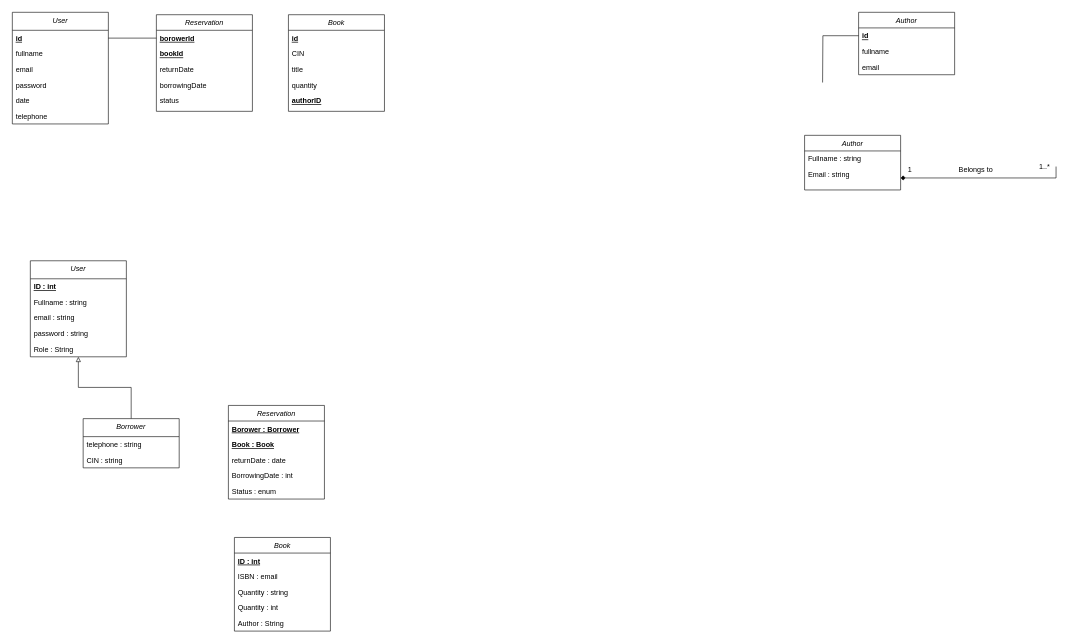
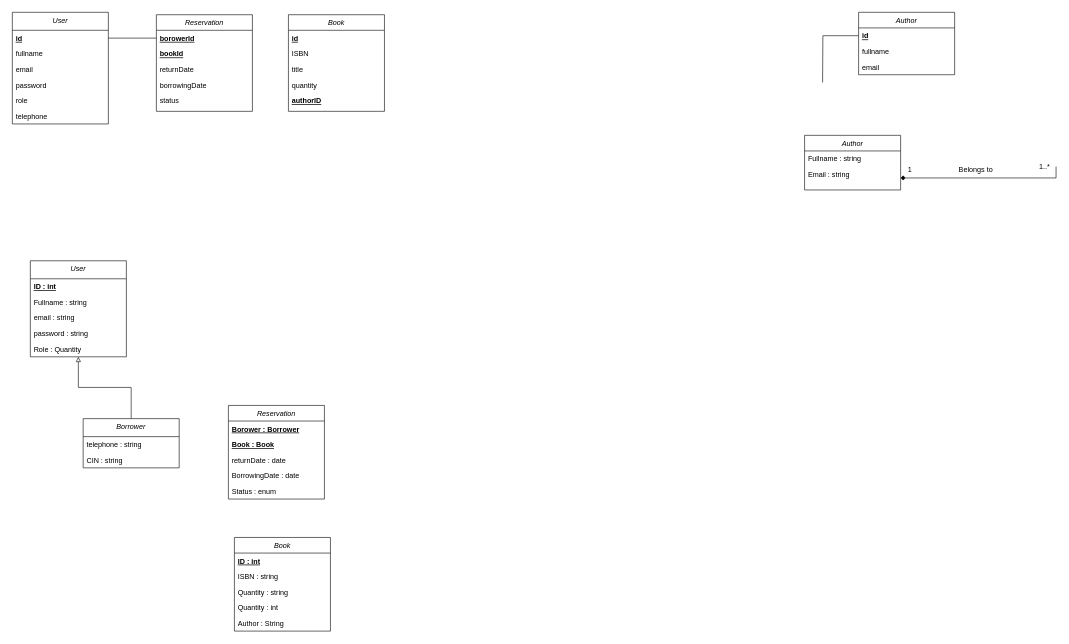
  <mxCell id="0" />
  <mxCell id="1" parent="0" />
  <mxCell id="2" style="edgeStyle=orthogonalEdgeStyle;rounded=0;orthogonalLoop=1;jettySize=auto;html=1;entryX=0.5;entryY=1;entryDx=0;entryDy=0;endArrow=block;endFill=0;" parent="1" source="3" target="43" edge="1"><mxGeometry relative="1" as="geometry"><Array as="points"><mxPoint x="218" y="645" /><mxPoint x="130" y="645" /></Array></mxGeometry></mxCell>
  <mxCell id="3" value="Borrower" style="swimlane;fontStyle=2;align=center;verticalAlign=top;childLayout=stackLayout;horizontal=1;startSize=30;horizontalStack=0;resizeParent=1;resizeLast=0;collapsible=1;marginBottom=0;rounded=0;shadow=0;strokeWidth=1;" parent="1" vertex="1"><mxGeometry x="138" y="697" width="160" height="82" as="geometry"><mxRectangle x="230" y="140" width="160" height="26" as="alternateBounds" /></mxGeometry></mxCell>
  <mxCell id="4" value="telephone : string" style="text;align=left;verticalAlign=top;spacingLeft=4;spacingRight=4;overflow=hidden;rotatable=0;points=[[0,0.5],[1,0.5]];portConstraint=eastwest;rounded=0;shadow=0;html=0;" parent="3" vertex="1"><mxGeometry y="30" width="160" height="26" as="geometry" /></mxCell>
  <mxCell id="5" value="CIN : string" style="text;align=left;verticalAlign=top;spacingLeft=4;spacingRight=4;overflow=hidden;rotatable=0;points=[[0,0.5],[1,0.5]];portConstraint=eastwest;rounded=0;shadow=0;html=0;" vertex="1" parent="3"><mxGeometry y="56" width="160" height="26" as="geometry" /></mxCell>
  <mxCell id="6" value="Book" style="swimlane;fontStyle=2;align=center;verticalAlign=top;childLayout=stackLayout;horizontal=1;startSize=26;horizontalStack=0;resizeParent=1;resizeLast=0;collapsible=1;marginBottom=0;rounded=0;shadow=0;strokeWidth=1;" parent="1" vertex="1"><mxGeometry x="390" y="895" width="160" height="156" as="geometry"><mxRectangle x="550" y="140" width="160" height="26" as="alternateBounds" /></mxGeometry></mxCell>
  <mxCell id="7" value="ID : int" style="text;align=left;verticalAlign=top;spacingLeft=4;spacingRight=4;overflow=hidden;rotatable=0;points=[[0,0.5],[1,0.5]];portConstraint=eastwest;fontStyle=5" parent="6" vertex="1"><mxGeometry y="26" width="160" height="26" as="geometry" /></mxCell>
- <mxCell id="8" value="ISBN : email" style="text;align=left;verticalAlign=top;spacingLeft=4;spacingRight=4;overflow=hidden;rotatable=0;points=[[0,0.5],[1,0.5]];portConstraint=eastwest;" parent="6" vertex="1"><mxGeometry y="52" width="160" height="26" as="geometry" /></mxCell>
+ <mxCell id="8" value="ISBN : string" style="text;align=left;verticalAlign=top;spacingLeft=4;spacingRight=4;overflow=hidden;rotatable=0;points=[[0,0.5],[1,0.5]];portConstraint=eastwest;" parent="6" vertex="1"><mxGeometry y="52" width="160" height="26" as="geometry" /></mxCell>
  <mxCell id="9" value="Quantity : string" style="text;align=left;verticalAlign=top;spacingLeft=4;spacingRight=4;overflow=hidden;rotatable=0;points=[[0,0.5],[1,0.5]];portConstraint=eastwest;rounded=0;shadow=0;html=0;" parent="6" vertex="1"><mxGeometry y="78" width="160" height="26" as="geometry" /></mxCell>
  <mxCell id="10" value="Quantity : int" style="text;align=left;verticalAlign=top;spacingLeft=4;spacingRight=4;overflow=hidden;rotatable=0;points=[[0,0.5],[1,0.5]];portConstraint=eastwest;rounded=0;shadow=0;html=0;" parent="6" vertex="1"><mxGeometry y="104" width="160" height="26" as="geometry" /></mxCell>
  <mxCell id="11" value="Author : String" style="text;align=left;verticalAlign=top;spacingLeft=4;spacingRight=4;overflow=hidden;rotatable=0;points=[[0,0.5],[1,0.5]];portConstraint=eastwest;rounded=0;shadow=0;html=0;" vertex="1" parent="6"><mxGeometry y="130" width="160" height="26" as="geometry" /></mxCell>
  <mxCell id="12" value="Author" style="swimlane;fontStyle=2;align=center;verticalAlign=top;childLayout=stackLayout;horizontal=1;startSize=26;horizontalStack=0;resizeParent=1;resizeLast=0;collapsible=1;marginBottom=0;rounded=0;shadow=0;strokeWidth=1;" parent="1" vertex="1"><mxGeometry x="1340" y="225" width="160" height="91" as="geometry"><mxRectangle x="550" y="140" width="160" height="26" as="alternateBounds" /></mxGeometry></mxCell>
  <mxCell id="13" value="Fullname : string" style="text;align=left;verticalAlign=top;spacingLeft=4;spacingRight=4;overflow=hidden;rotatable=0;points=[[0,0.5],[1,0.5]];portConstraint=eastwest;" parent="12" vertex="1"><mxGeometry y="26" width="160" height="26" as="geometry" /></mxCell>
  <mxCell id="14" value="Email : string" style="text;align=left;verticalAlign=top;spacingLeft=4;spacingRight=4;overflow=hidden;rotatable=0;points=[[0,0.5],[1,0.5]];portConstraint=eastwest;" parent="12" vertex="1"><mxGeometry y="52" width="160" height="26" as="geometry" /></mxCell>
  <mxCell id="15" value="" style="endArrow=diamond;shadow=0;strokeWidth=1;rounded=0;endFill=1;edgeStyle=elbowEdgeStyle;elbow=vertical;exitX=0;exitY=0.5;exitDx=0;exitDy=0;" parent="1" target="14" edge="1"><mxGeometry x="0.5" y="41" relative="1" as="geometry"><mxPoint x="1759" y="277" as="sourcePoint" /><mxPoint x="1559" y="274" as="targetPoint" /><mxPoint x="-40" y="32" as="offset" /><Array as="points"><mxPoint x="1649" y="296" /></Array></mxGeometry></mxCell>
  <mxCell id="16" value="1..*" style="resizable=0;align=left;verticalAlign=bottom;labelBackgroundColor=none;fontSize=12;" parent="15" connectable="0" vertex="1"><mxGeometry x="-1" relative="1" as="geometry"><mxPoint x="-30" y="9" as="offset" /></mxGeometry></mxCell>
  <mxCell id="17" value="1" style="resizable=0;align=right;verticalAlign=bottom;labelBackgroundColor=none;fontSize=12;" parent="15" connectable="0" vertex="1"><mxGeometry x="1" relative="1" as="geometry"><mxPoint x="20" y="-5" as="offset" /></mxGeometry></mxCell>
  <mxCell id="18" value="Belongs to" style="text;html=1;resizable=0;points=[];;align=center;verticalAlign=middle;labelBackgroundColor=none;rounded=0;shadow=0;strokeWidth=1;fontSize=12;" parent="15" vertex="1" connectable="0"><mxGeometry x="0.5" y="49" relative="1" as="geometry"><mxPoint x="55" y="-64" as="offset" /></mxGeometry></mxCell>
  <mxCell id="19" value="Book" style="swimlane;fontStyle=2;align=center;verticalAlign=top;childLayout=stackLayout;horizontal=1;startSize=26;horizontalStack=0;resizeParent=1;resizeLast=0;collapsible=1;marginBottom=0;rounded=0;shadow=0;strokeWidth=1;" parent="1" vertex="1"><mxGeometry x="480" y="24" width="160" height="161" as="geometry"><mxRectangle x="550" y="140" width="160" height="26" as="alternateBounds" /></mxGeometry></mxCell>
  <mxCell id="20" value="id" style="text;align=left;verticalAlign=top;spacingLeft=4;spacingRight=4;overflow=hidden;rotatable=0;points=[[0,0.5],[1,0.5]];portConstraint=eastwest;fontStyle=5" parent="19" vertex="1"><mxGeometry y="26" width="160" height="26" as="geometry" /></mxCell>
- <mxCell id="21" value="CIN" style="text;align=left;verticalAlign=top;spacingLeft=4;spacingRight=4;overflow=hidden;rotatable=0;points=[[0,0.5],[1,0.5]];portConstraint=eastwest;" parent="19" vertex="1"><mxGeometry y="52" width="160" height="26" as="geometry" /></mxCell>
+ <mxCell id="21" value="ISBN" style="text;align=left;verticalAlign=top;spacingLeft=4;spacingRight=4;overflow=hidden;rotatable=0;points=[[0,0.5],[1,0.5]];portConstraint=eastwest;" parent="19" vertex="1"><mxGeometry y="52" width="160" height="26" as="geometry" /></mxCell>
  <mxCell id="22" value="title" style="text;align=left;verticalAlign=top;spacingLeft=4;spacingRight=4;overflow=hidden;rotatable=0;points=[[0,0.5],[1,0.5]];portConstraint=eastwest;rounded=0;shadow=0;html=0;" parent="19" vertex="1"><mxGeometry y="78" width="160" height="26" as="geometry" /></mxCell>
  <mxCell id="23" value="quantity" style="text;align=left;verticalAlign=top;spacingLeft=4;spacingRight=4;overflow=hidden;rotatable=0;points=[[0,0.5],[1,0.5]];portConstraint=eastwest;rounded=0;shadow=0;html=0;" parent="19" vertex="1"><mxGeometry y="104" width="160" height="26" as="geometry" /></mxCell>
  <mxCell id="24" value="authorID" style="text;align=left;verticalAlign=top;spacingLeft=4;spacingRight=4;overflow=hidden;rotatable=0;points=[[0,0.5],[1,0.5]];portConstraint=eastwest;fontStyle=5" parent="19" vertex="1"><mxGeometry y="130" width="160" height="26" as="geometry" /></mxCell>
  <mxCell id="25" value="Author" style="swimlane;fontStyle=2;align=center;verticalAlign=top;childLayout=stackLayout;horizontal=1;startSize=26;horizontalStack=0;resizeParent=1;resizeLast=0;collapsible=1;marginBottom=0;rounded=0;shadow=0;strokeWidth=1;" parent="1" vertex="1"><mxGeometry x="1430" y="20" width="160" height="104" as="geometry"><mxRectangle x="550" y="140" width="160" height="26" as="alternateBounds" /></mxGeometry></mxCell>
  <mxCell id="26" value="id" style="text;align=left;verticalAlign=top;spacingLeft=4;spacingRight=4;overflow=hidden;rotatable=0;points=[[0,0.5],[1,0.5]];portConstraint=eastwest;fontStyle=5" parent="25" vertex="1"><mxGeometry y="26" width="160" height="26" as="geometry" /></mxCell>
  <mxCell id="27" value="fullname" style="text;align=left;verticalAlign=top;spacingLeft=4;spacingRight=4;overflow=hidden;rotatable=0;points=[[0,0.5],[1,0.5]];portConstraint=eastwest;" parent="25" vertex="1"><mxGeometry y="52" width="160" height="26" as="geometry" /></mxCell>
  <mxCell id="28" value="email" style="text;align=left;verticalAlign=top;spacingLeft=4;spacingRight=4;overflow=hidden;rotatable=0;points=[[0,0.5],[1,0.5]];portConstraint=eastwest;" parent="25" vertex="1"><mxGeometry y="78" width="160" height="26" as="geometry" /></mxCell>
  <mxCell id="29" value="Reservation" style="swimlane;fontStyle=2;align=center;verticalAlign=top;childLayout=stackLayout;horizontal=1;startSize=26;horizontalStack=0;resizeParent=1;resizeLast=0;collapsible=1;marginBottom=0;rounded=0;shadow=0;strokeWidth=1;" parent="1" vertex="1"><mxGeometry x="260" y="24" width="160" height="161" as="geometry"><mxRectangle x="550" y="140" width="160" height="26" as="alternateBounds" /></mxGeometry></mxCell>
  <mxCell id="30" value="borowerId" style="text;align=left;verticalAlign=top;spacingLeft=4;spacingRight=4;overflow=hidden;rotatable=0;points=[[0,0.5],[1,0.5]];portConstraint=eastwest;fontStyle=5" parent="29" vertex="1"><mxGeometry y="26" width="160" height="26" as="geometry" /></mxCell>
  <mxCell id="31" value="bookId" style="text;align=left;verticalAlign=top;spacingLeft=4;spacingRight=4;overflow=hidden;rotatable=0;points=[[0,0.5],[1,0.5]];portConstraint=eastwest;rounded=0;shadow=0;html=0;fontStyle=5" parent="29" vertex="1"><mxGeometry y="52" width="160" height="26" as="geometry" /></mxCell>
  <mxCell id="32" value="returnDate" style="text;align=left;verticalAlign=top;spacingLeft=4;spacingRight=4;overflow=hidden;rotatable=0;points=[[0,0.5],[1,0.5]];portConstraint=eastwest;rounded=0;shadow=0;html=0;" parent="29" vertex="1"><mxGeometry y="78" width="160" height="26" as="geometry" /></mxCell>
  <mxCell id="33" value="borrowingDate" style="text;align=left;verticalAlign=top;spacingLeft=4;spacingRight=4;overflow=hidden;rotatable=0;points=[[0,0.5],[1,0.5]];portConstraint=eastwest;rounded=0;shadow=0;html=0;" parent="29" vertex="1"><mxGeometry y="104" width="160" height="26" as="geometry" /></mxCell>
  <mxCell id="34" value="status" style="text;align=left;verticalAlign=top;spacingLeft=4;spacingRight=4;overflow=hidden;rotatable=0;points=[[0,0.5],[1,0.5]];portConstraint=eastwest;rounded=0;shadow=0;html=0;" parent="29" vertex="1"><mxGeometry y="130" width="160" height="26" as="geometry" /></mxCell>
  <mxCell id="35" style="edgeStyle=orthogonalEdgeStyle;rounded=0;orthogonalLoop=1;jettySize=auto;html=1;exitX=0;exitY=0.5;exitDx=0;exitDy=0;endArrow=none;endFill=0;entryX=1;entryY=0.5;entryDx=0;entryDy=0;" parent="1" source="30" target="50" edge="1"><mxGeometry relative="1" as="geometry"><Array as="points" /><mxPoint x="190" y="63" as="targetPoint" /></mxGeometry></mxCell>
  <mxCell id="36" style="edgeStyle=orthogonalEdgeStyle;rounded=0;orthogonalLoop=1;jettySize=auto;html=1;exitX=0;exitY=0.5;exitDx=0;exitDy=0;entryX=1;entryY=0.5;entryDx=0;entryDy=0;endArrow=none;endFill=0;" parent="1" source="26" edge="1"><mxGeometry relative="1" as="geometry"><mxPoint x="1370" y="137" as="targetPoint" /></mxGeometry></mxCell>
  <mxCell id="37" value="Reservation" style="swimlane;fontStyle=2;align=center;verticalAlign=top;childLayout=stackLayout;horizontal=1;startSize=26;horizontalStack=0;resizeParent=1;resizeLast=0;collapsible=1;marginBottom=0;rounded=0;shadow=0;strokeWidth=1;" parent="1" vertex="1"><mxGeometry x="380" y="675" width="160" height="156" as="geometry"><mxRectangle x="550" y="140" width="160" height="26" as="alternateBounds" /></mxGeometry></mxCell>
  <mxCell id="38" value="Borower : Borrower" style="text;align=left;verticalAlign=top;spacingLeft=4;spacingRight=4;overflow=hidden;rotatable=0;points=[[0,0.5],[1,0.5]];portConstraint=eastwest;fontStyle=5" parent="37" vertex="1"><mxGeometry y="26" width="160" height="26" as="geometry" /></mxCell>
  <mxCell id="39" value="Book : Book" style="text;align=left;verticalAlign=top;spacingLeft=4;spacingRight=4;overflow=hidden;rotatable=0;points=[[0,0.5],[1,0.5]];portConstraint=eastwest;rounded=0;shadow=0;html=0;fontStyle=5" parent="37" vertex="1"><mxGeometry y="52" width="160" height="26" as="geometry" /></mxCell>
  <mxCell id="40" value="returnDate : date" style="text;align=left;verticalAlign=top;spacingLeft=4;spacingRight=4;overflow=hidden;rotatable=0;points=[[0,0.5],[1,0.5]];portConstraint=eastwest;rounded=0;shadow=0;html=0;" parent="37" vertex="1"><mxGeometry y="78" width="160" height="26" as="geometry" /></mxCell>
- <mxCell id="41" value="BorrowingDate : int" style="text;align=left;verticalAlign=top;spacingLeft=4;spacingRight=4;overflow=hidden;rotatable=0;points=[[0,0.5],[1,0.5]];portConstraint=eastwest;rounded=0;shadow=0;html=0;" parent="37" vertex="1"><mxGeometry y="104" width="160" height="26" as="geometry" /></mxCell>
+ <mxCell id="41" value="BorrowingDate : date" style="text;align=left;verticalAlign=top;spacingLeft=4;spacingRight=4;overflow=hidden;rotatable=0;points=[[0,0.5],[1,0.5]];portConstraint=eastwest;rounded=0;shadow=0;html=0;" parent="37" vertex="1"><mxGeometry y="104" width="160" height="26" as="geometry" /></mxCell>
  <mxCell id="42" value="Status : enum" style="text;align=left;verticalAlign=top;spacingLeft=4;spacingRight=4;overflow=hidden;rotatable=0;points=[[0,0.5],[1,0.5]];portConstraint=eastwest;rounded=0;shadow=0;html=0;" parent="37" vertex="1"><mxGeometry y="130" width="160" height="26" as="geometry" /></mxCell>
  <mxCell id="43" value="User" style="swimlane;fontStyle=2;align=center;verticalAlign=top;childLayout=stackLayout;horizontal=1;startSize=30;horizontalStack=0;resizeParent=1;resizeLast=0;collapsible=1;marginBottom=0;rounded=0;shadow=0;strokeWidth=1;" parent="1" vertex="1"><mxGeometry x="50" y="434" width="160" height="160" as="geometry"><mxRectangle x="230" y="140" width="160" height="26" as="alternateBounds" /></mxGeometry></mxCell>
  <mxCell id="44" value="ID : int" style="text;align=left;verticalAlign=top;spacingLeft=4;spacingRight=4;overflow=hidden;rotatable=0;points=[[0,0.5],[1,0.5]];portConstraint=eastwest;fontStyle=5" parent="43" vertex="1"><mxGeometry y="30" width="160" height="26" as="geometry" /></mxCell>
  <mxCell id="45" value="Fullname : string" style="text;align=left;verticalAlign=top;spacingLeft=4;spacingRight=4;overflow=hidden;rotatable=0;points=[[0,0.5],[1,0.5]];portConstraint=eastwest;" parent="43" vertex="1"><mxGeometry y="56" width="160" height="26" as="geometry" /></mxCell>
  <mxCell id="46" value="email : string" style="text;align=left;verticalAlign=top;spacingLeft=4;spacingRight=4;overflow=hidden;rotatable=0;points=[[0,0.5],[1,0.5]];portConstraint=eastwest;" parent="43" vertex="1"><mxGeometry y="82" width="160" height="26" as="geometry" /></mxCell>
  <mxCell id="47" value="password : string" style="text;align=left;verticalAlign=top;spacingLeft=4;spacingRight=4;overflow=hidden;rotatable=0;points=[[0,0.5],[1,0.5]];portConstraint=eastwest;" parent="43" vertex="1"><mxGeometry y="108" width="160" height="26" as="geometry" /></mxCell>
- <mxCell id="48" value="Role : String" style="text;align=left;verticalAlign=top;spacingLeft=4;spacingRight=4;overflow=hidden;rotatable=0;points=[[0,0.5],[1,0.5]];portConstraint=eastwest;" parent="43" vertex="1"><mxGeometry y="134" width="160" height="26" as="geometry" /></mxCell>
+ <mxCell id="48" value="Role : Quantity" style="text;align=left;verticalAlign=top;spacingLeft=4;spacingRight=4;overflow=hidden;rotatable=0;points=[[0,0.5],[1,0.5]];portConstraint=eastwest;" parent="43" vertex="1"><mxGeometry y="134" width="160" height="26" as="geometry" /></mxCell>
  <mxCell id="49" value="User" style="swimlane;fontStyle=2;align=center;verticalAlign=top;childLayout=stackLayout;horizontal=1;startSize=30;horizontalStack=0;resizeParent=1;resizeLast=0;collapsible=1;marginBottom=0;rounded=0;shadow=0;strokeWidth=1;" parent="1" vertex="1"><mxGeometry x="20" y="20" width="160" height="186" as="geometry"><mxRectangle x="230" y="140" width="160" height="26" as="alternateBounds" /></mxGeometry></mxCell>
  <mxCell id="50" value="id" style="text;align=left;verticalAlign=top;spacingLeft=4;spacingRight=4;overflow=hidden;rotatable=0;points=[[0,0.5],[1,0.5]];portConstraint=eastwest;fontStyle=5" parent="49" vertex="1"><mxGeometry y="30" width="160" height="26" as="geometry" /></mxCell>
  <mxCell id="51" value="fullname" style="text;align=left;verticalAlign=top;spacingLeft=4;spacingRight=4;overflow=hidden;rotatable=0;points=[[0,0.5],[1,0.5]];portConstraint=eastwest;" parent="49" vertex="1"><mxGeometry y="56" width="160" height="26" as="geometry" /></mxCell>
  <mxCell id="52" value="email&#10;" style="text;align=left;verticalAlign=top;spacingLeft=4;spacingRight=4;overflow=hidden;rotatable=0;points=[[0,0.5],[1,0.5]];portConstraint=eastwest;" parent="49" vertex="1"><mxGeometry y="82" width="160" height="26" as="geometry" /></mxCell>
  <mxCell id="53" value="password" style="text;align=left;verticalAlign=top;spacingLeft=4;spacingRight=4;overflow=hidden;rotatable=0;points=[[0,0.5],[1,0.5]];portConstraint=eastwest;" parent="49" vertex="1"><mxGeometry y="108" width="160" height="26" as="geometry" /></mxCell>
- <mxCell id="54" value="date" style="text;align=left;verticalAlign=top;spacingLeft=4;spacingRight=4;overflow=hidden;rotatable=0;points=[[0,0.5],[1,0.5]];portConstraint=eastwest;" parent="49" vertex="1"><mxGeometry y="134" width="160" height="26" as="geometry" /></mxCell>
+ <mxCell id="54" value="role" style="text;align=left;verticalAlign=top;spacingLeft=4;spacingRight=4;overflow=hidden;rotatable=0;points=[[0,0.5],[1,0.5]];portConstraint=eastwest;" parent="49" vertex="1"><mxGeometry y="134" width="160" height="26" as="geometry" /></mxCell>
  <mxCell id="55" value="telephone" style="text;align=left;verticalAlign=top;spacingLeft=4;spacingRight=4;overflow=hidden;rotatable=0;points=[[0,0.5],[1,0.5]];portConstraint=eastwest;rounded=0;shadow=0;html=0;" parent="49" vertex="1"><mxGeometry y="160" width="160" height="26" as="geometry" /></mxCell>
